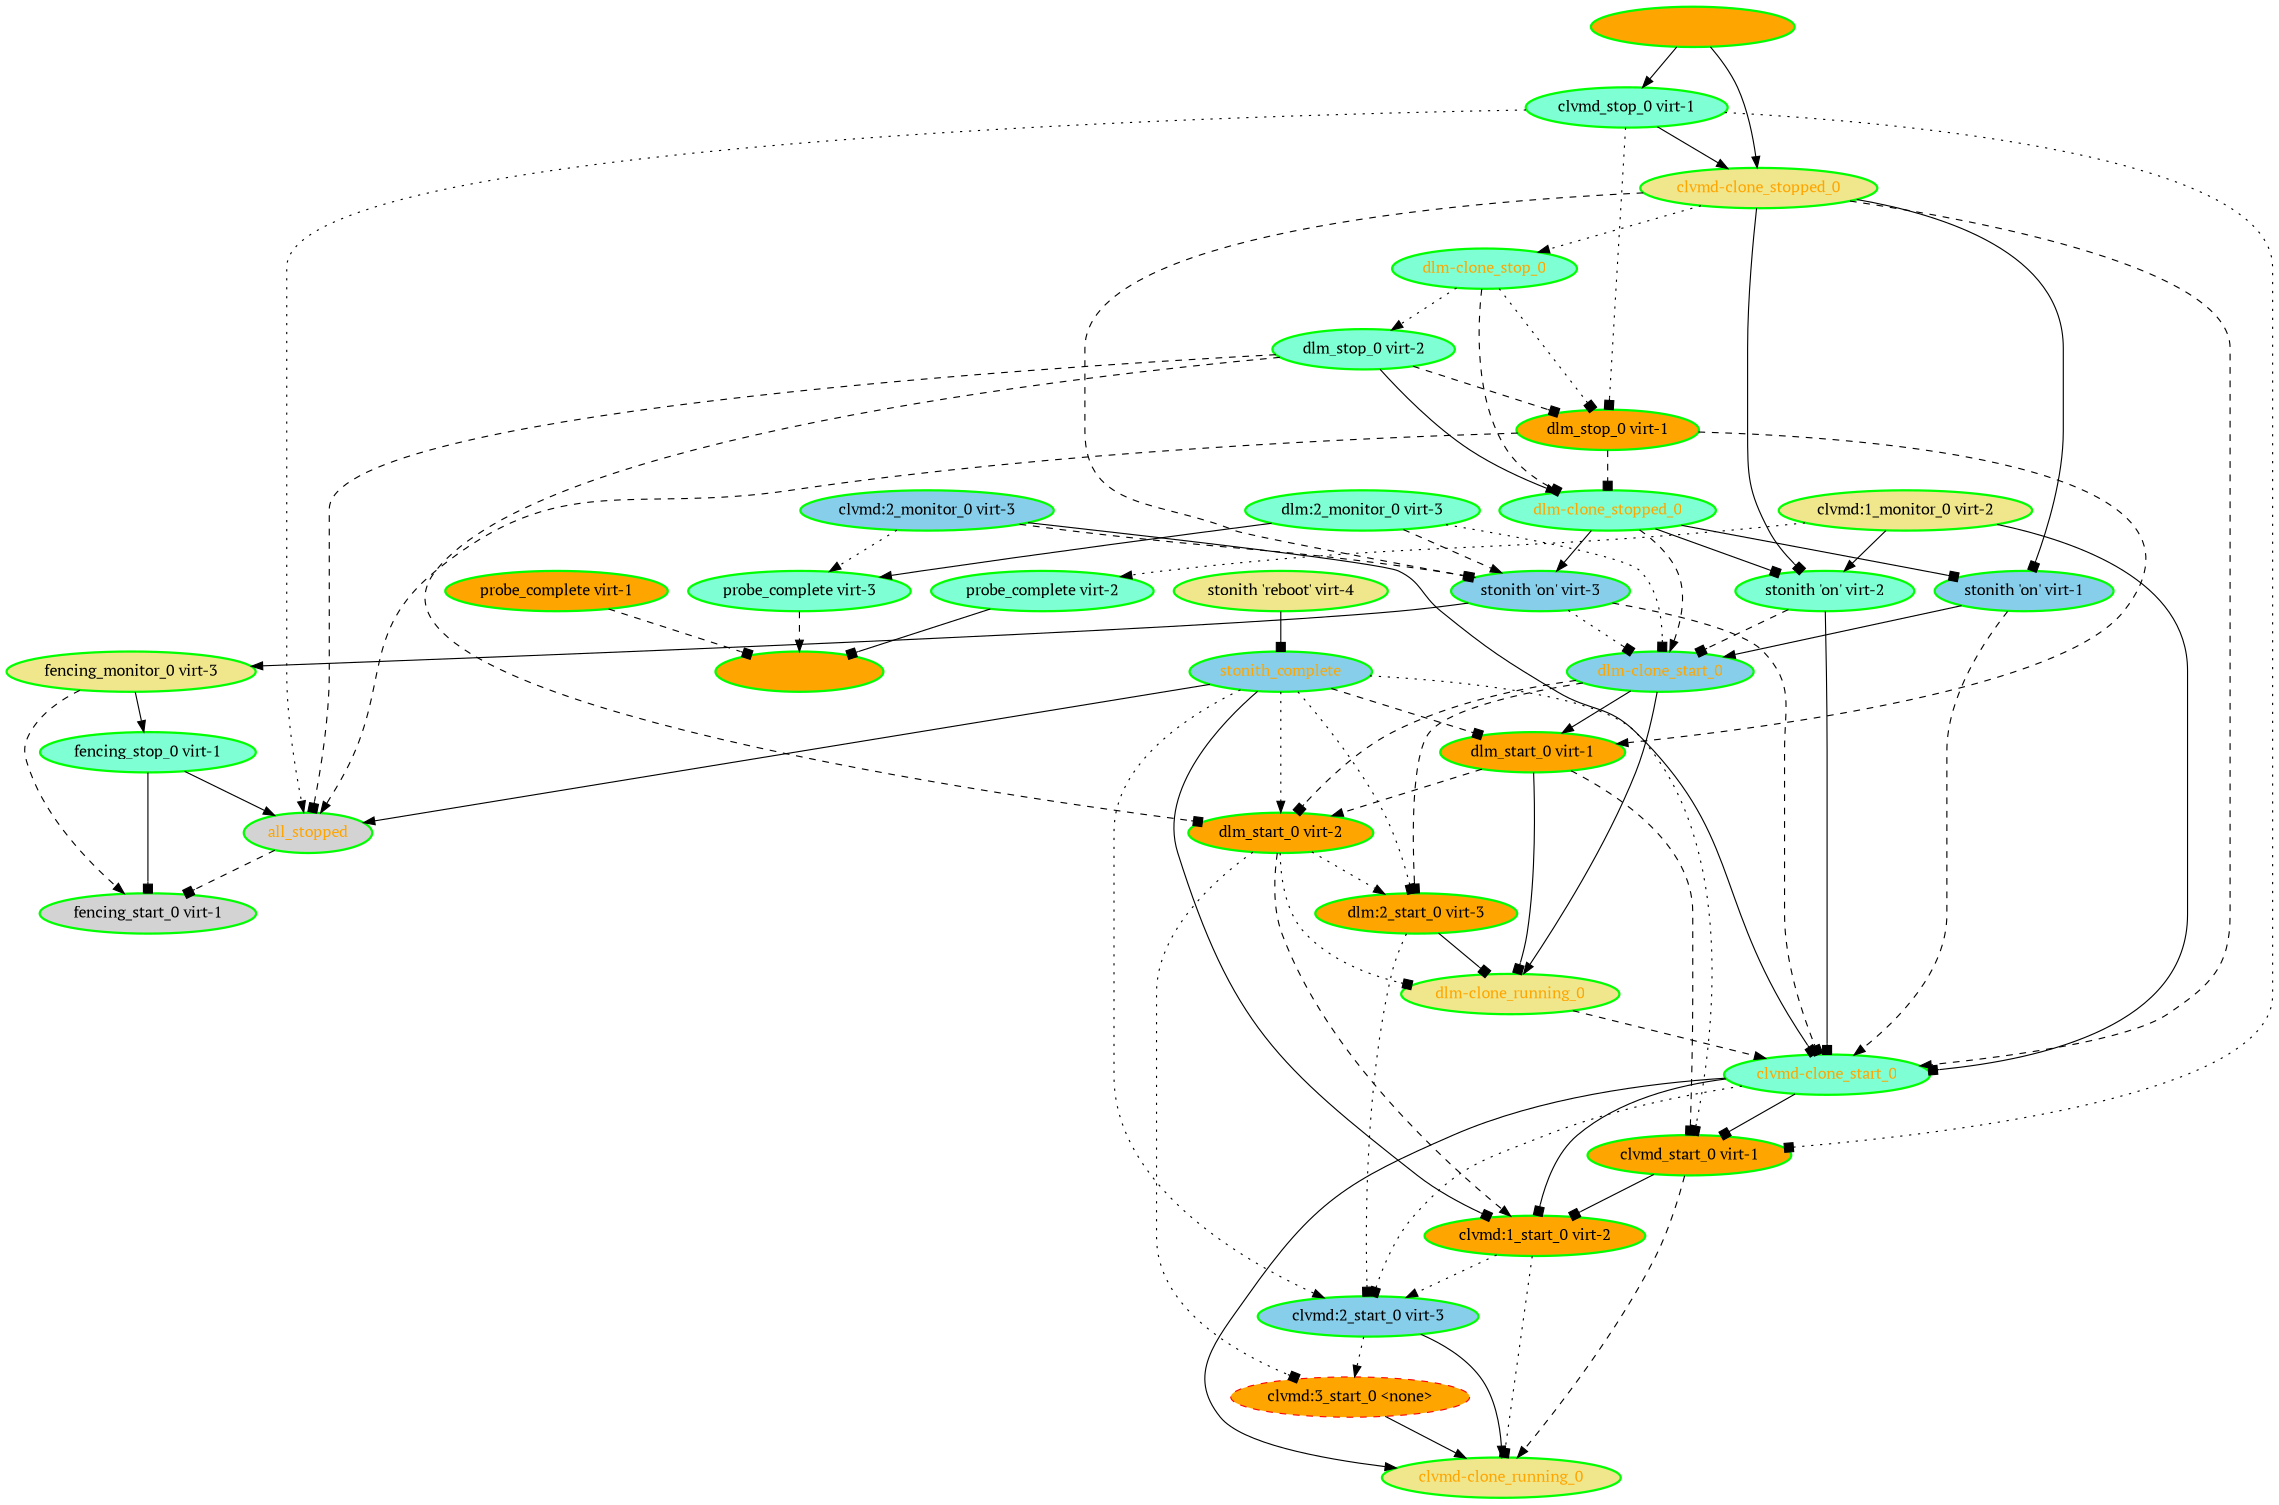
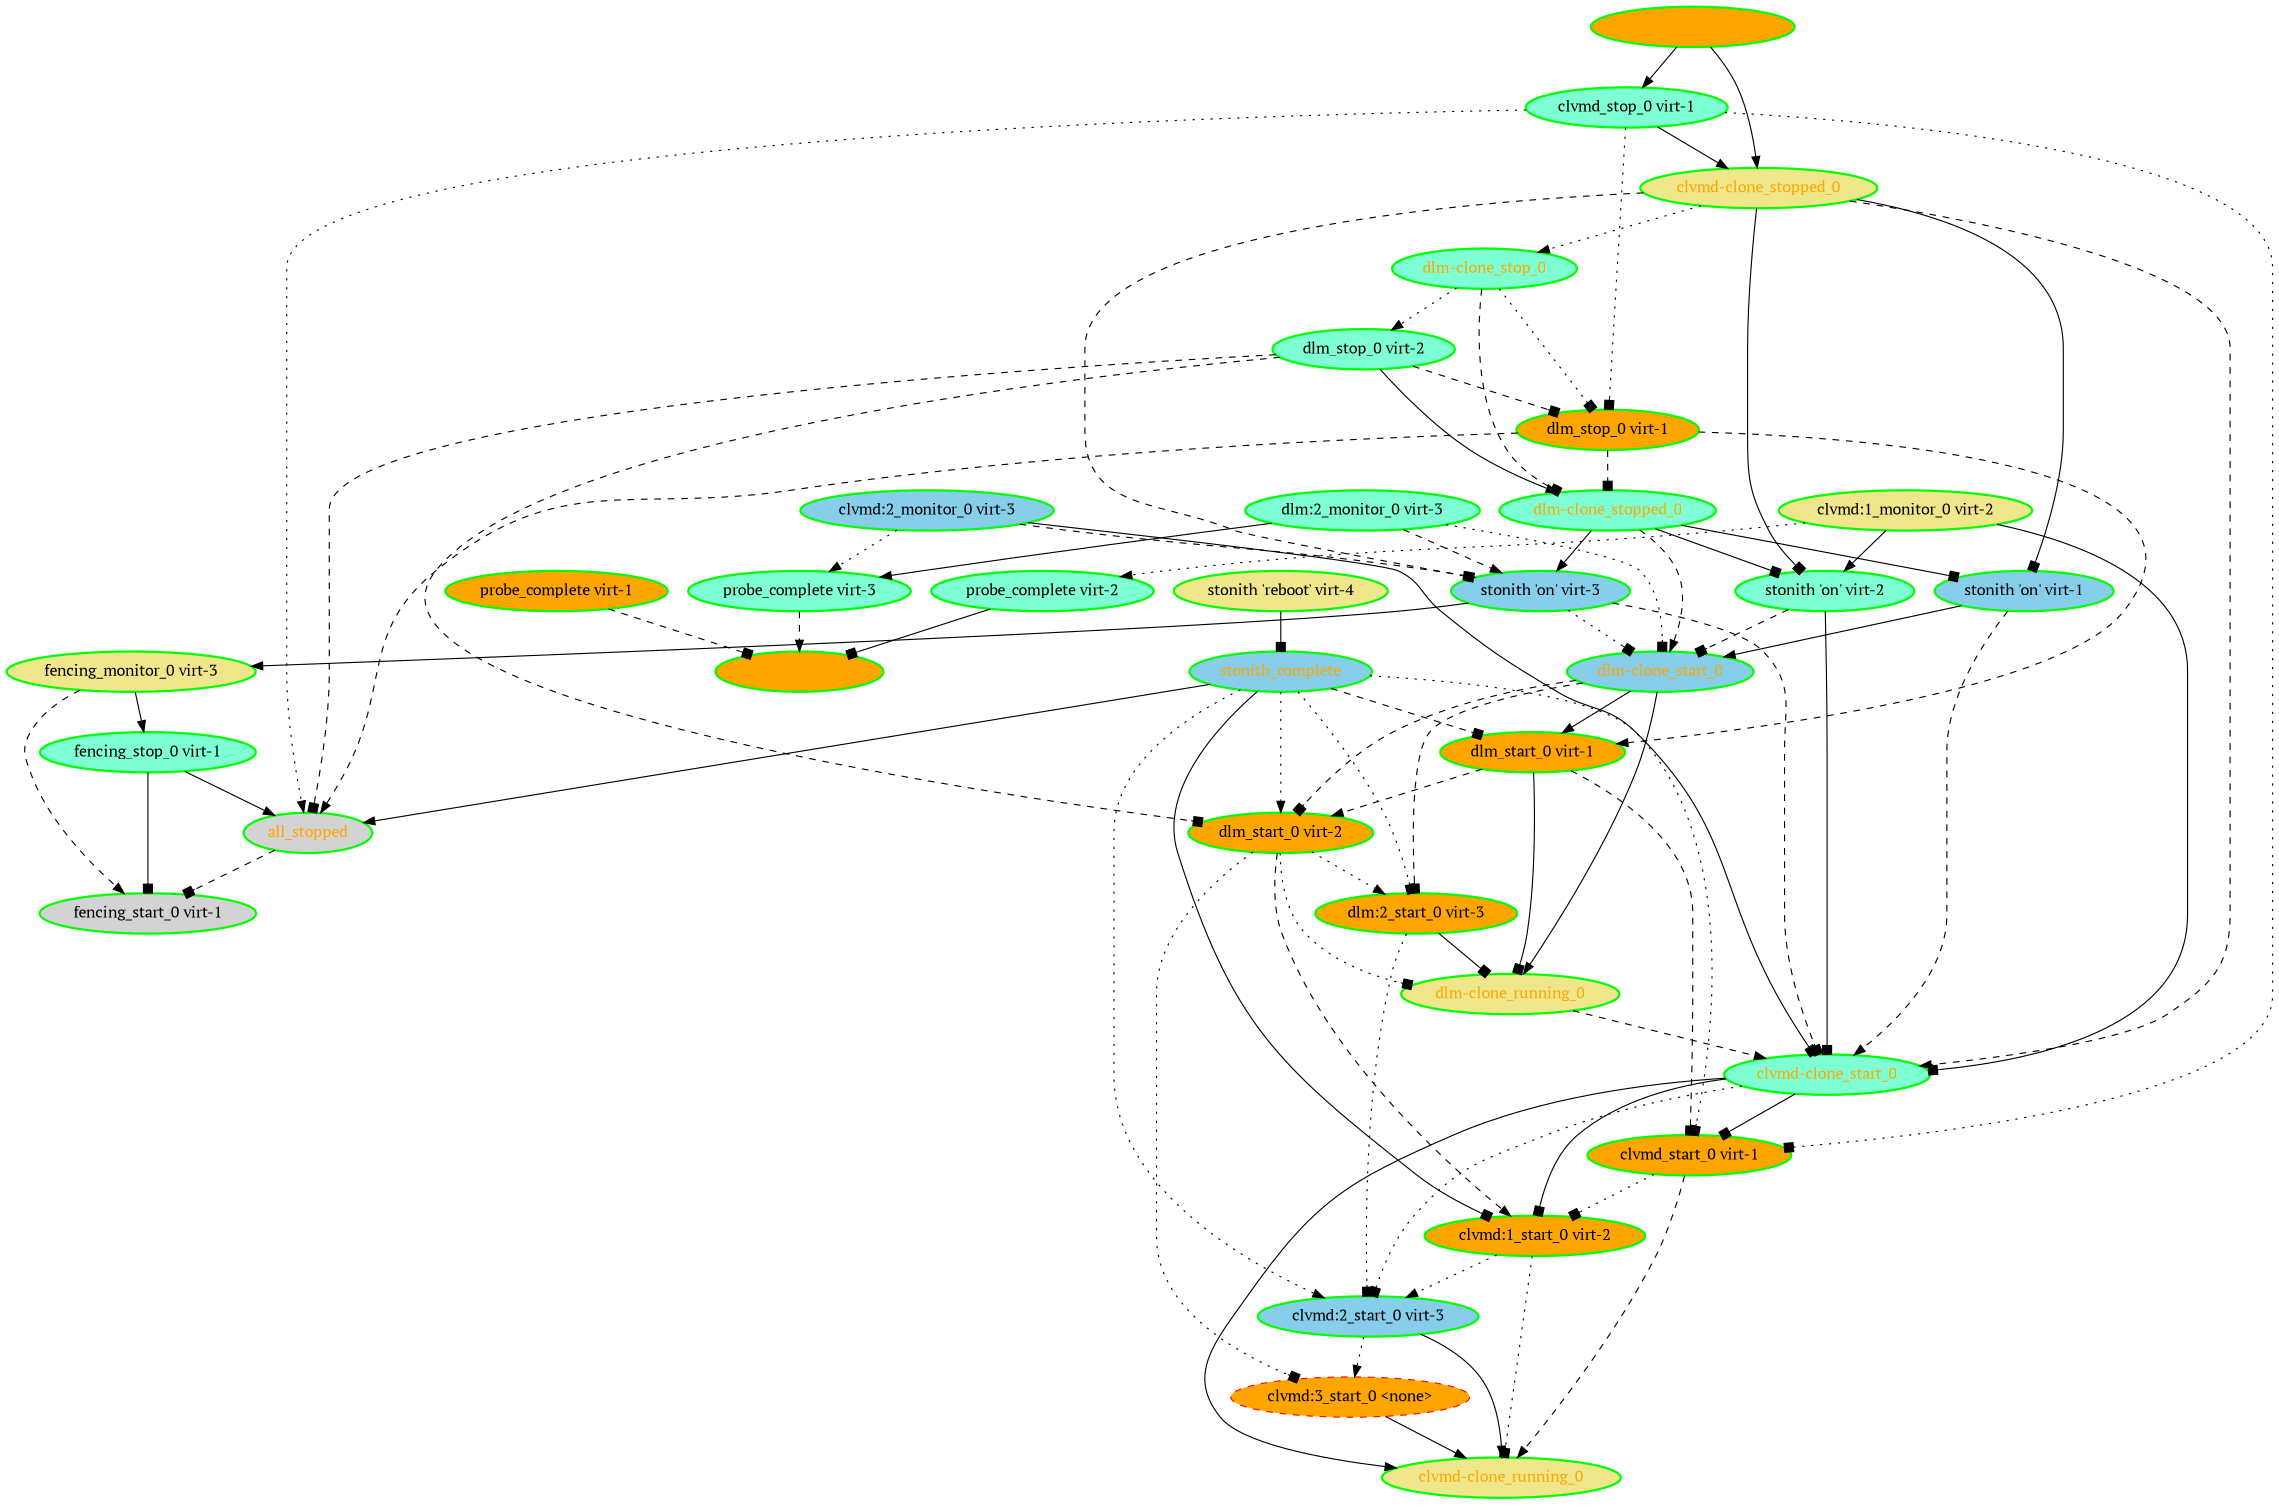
  digraph {
    fontname="PT Serif"
    node [color=green fillcolor=aquamarine fontcolor=black fontname="PT Serif" style="bold,filled"]
    edge [arrowhead=box fontname="PT Serif" style=solid]
    all_stopped [fillcolor=lightgrey fontcolor=orange]
    "fencing_start_0 virt-1" [fillcolor=lightgrey]
    "clvmd-clone_running_0" [fillcolor=khaki fontcolor=orange]
    "clvmd-clone_start_0" [fontcolor=orange]
    "clvmd:1_start_0 virt-2" [fillcolor=orange]
    "clvmd:2_start_0 virt-3" [fillcolor=skyblue]
    "clvmd_start_0 virt-1" [fillcolor=orange]
    "clvmd:3_start_0 <none>" [color=red fillcolor=orange style="dashed,filled"]
    "clvmd-clone_stop_0" [fillcolor=orange fontcolor=orange]
    "clvmd-clone_stopped_0" [fillcolor=khaki fontcolor=orange]
    "clvmd_stop_0 virt-1"
    "dlm-clone_stop_0" [fontcolor=orange]
    "stonith 'on' virt-1" [fillcolor=skyblue]
    "stonith 'on' virt-2"
    "stonith 'on' virt-3" [fillcolor=skyblue]
    "dlm_stop_0 virt-1" [fillcolor=orange]
    "dlm-clone_stopped_0" [fontcolor=orange]
    "dlm_stop_0 virt-2"
    "dlm-clone_start_0" [fillcolor=skyblue fontcolor=orange]
    "fencing_monitor_0 virt-3" [fillcolor=khaki]
    "dlm_start_0 virt-1" [fillcolor=orange]
    "dlm_start_0 virt-2" [fillcolor=orange]
    "dlm-clone_running_0" [fillcolor=khaki fontcolor=orange]
    "dlm:2_start_0 virt-3" [fillcolor=orange]
    "fencing_stop_0 virt-1"
    "clvmd:1_monitor_0 virt-2" [fillcolor=khaki]
    "probe_complete virt-2"
    probe_complete [fillcolor=orange fontcolor=orange]
    "clvmd:2_monitor_0 virt-3" [fillcolor=skyblue]
    "probe_complete virt-3"
    "dlm:2_monitor_0 virt-3"
    "probe_complete virt-1" [fillcolor=orange]
    "stonith 'reboot' virt-4" [fillcolor=khaki]
    stonith_complete [fillcolor=skyblue fontcolor=orange]
    all_stopped -> "fencing_start_0 virt-1" [style=dashed]
    "clvmd-clone_start_0" -> "clvmd-clone_running_0" [arrowhead=normal]
    "clvmd-clone_start_0" -> "clvmd:1_start_0 virt-2"
    "clvmd-clone_start_0" -> "clvmd:2_start_0 virt-3" [style=dotted]
    "clvmd-clone_start_0" -> "clvmd_start_0 virt-1"
    "clvmd:1_start_0 virt-2" -> "clvmd-clone_running_0" [style=dotted]
    "clvmd:1_start_0 virt-2" -> "clvmd:2_start_0 virt-3" [arrowhead=normal style=dotted]
    "clvmd:2_start_0 virt-3" -> "clvmd-clone_running_0" [arrowhead=normal]
    "clvmd:2_start_0 virt-3" -> "clvmd:3_start_0 <none>" [arrowhead=normal style=dotted]
    "clvmd_start_0 virt-1" -> "clvmd-clone_running_0" [arrowhead=normal style=dashed]
-   "clvmd_start_0 virt-1" -> "clvmd:1_start_0 virt-2"
+   "clvmd_start_0 virt-1" -> "clvmd:1_start_0 virt-2" [style=dotted]
    "clvmd:3_start_0 <none>" -> "clvmd-clone_running_0" [arrowhead=normal]
    "clvmd-clone_stop_0" -> "clvmd-clone_stopped_0" [arrowhead=normal]
    "clvmd-clone_stop_0" -> "clvmd_stop_0 virt-1" [arrowhead=normal]
    "clvmd-clone_stopped_0" -> "clvmd-clone_start_0" [arrowhead=normal style=dashed]
    "clvmd-clone_stopped_0" -> "dlm-clone_stop_0" [arrowhead=normal style=dotted]
    "clvmd-clone_stopped_0" -> "stonith 'on' virt-1"
    "clvmd-clone_stopped_0" -> "stonith 'on' virt-2"
    "clvmd-clone_stopped_0" -> "stonith 'on' virt-3" [style=dashed]
    "clvmd_stop_0 virt-1" -> all_stopped [arrowhead=normal style=dotted]
    "clvmd_stop_0 virt-1" -> "clvmd_start_0 virt-1" [style=dotted]
    "clvmd_stop_0 virt-1" -> "clvmd-clone_stopped_0" [arrowhead=normal]
    "clvmd_stop_0 virt-1" -> "dlm_stop_0 virt-1" [style=dotted]
    "dlm-clone_stop_0" -> "dlm_stop_0 virt-1" [style=dotted]
    "dlm-clone_stop_0" -> "dlm-clone_stopped_0" [style=dashed]
    "dlm-clone_stop_0" -> "dlm_stop_0 virt-2" [arrowhead=normal style=dotted]
    "stonith 'on' virt-1" -> "clvmd-clone_start_0" [arrowhead=normal style=dashed]
    "stonith 'on' virt-1" -> "dlm-clone_start_0" [arrowhead=normal]
    "stonith 'on' virt-2" -> "clvmd-clone_start_0"
    "stonith 'on' virt-2" -> "dlm-clone_start_0" [style=dashed]
    "stonith 'on' virt-3" -> "clvmd-clone_start_0" [style=dashed]
    "stonith 'on' virt-3" -> "dlm-clone_start_0" [style=dotted]
    "stonith 'on' virt-3" -> "fencing_monitor_0 virt-3" [arrowhead=normal]
    "dlm_stop_0 virt-1" -> all_stopped [arrowhead=normal style=dashed]
    "dlm_stop_0 virt-1" -> "dlm-clone_stopped_0" [style=dashed]
    "dlm_stop_0 virt-1" -> "dlm_start_0 virt-1" [arrowhead=normal style=dashed]
    "dlm-clone_stopped_0" -> "stonith 'on' virt-1"
    "dlm-clone_stopped_0" -> "stonith 'on' virt-2"
    "dlm-clone_stopped_0" -> "stonith 'on' virt-3" [arrowhead=normal]
    "dlm-clone_stopped_0" -> "dlm-clone_start_0" [arrowhead=normal style=dashed]
    "dlm_stop_0 virt-2" -> all_stopped [style=dashed]
    "dlm_stop_0 virt-2" -> "dlm_stop_0 virt-1" [style=dashed]
    "dlm_stop_0 virt-2" -> "dlm-clone_stopped_0" [arrowhead=normal]
    "dlm_stop_0 virt-2" -> "dlm_start_0 virt-2" [style=dashed]
    "dlm-clone_start_0" -> "dlm_start_0 virt-1" [arrowhead=normal]
    "dlm-clone_start_0" -> "dlm_start_0 virt-2" [style=dashed]
    "dlm-clone_start_0" -> "dlm-clone_running_0" [arrowhead=normal]
    "dlm-clone_start_0" -> "dlm:2_start_0 virt-3" [style=dashed]
    "fencing_monitor_0 virt-3" -> "fencing_start_0 virt-1" [arrowhead=normal style=dashed]
    "fencing_monitor_0 virt-3" -> "fencing_stop_0 virt-1" [arrowhead=normal]
    "dlm_start_0 virt-1" -> "clvmd_start_0 virt-1" [style=dashed]
    "dlm_start_0 virt-1" -> "dlm_start_0 virt-2" [arrowhead=normal style=dashed]
    "dlm_start_0 virt-1" -> "dlm-clone_running_0"
    "dlm_start_0 virt-2" -> "clvmd:1_start_0 virt-2" [arrowhead=normal style=dashed]
    "dlm_start_0 virt-2" -> "clvmd:3_start_0 <none>" [style=dotted]
    "dlm_start_0 virt-2" -> "dlm-clone_running_0" [style=dotted]
    "dlm_start_0 virt-2" -> "dlm:2_start_0 virt-3" [arrowhead=normal style=dotted]
    "dlm-clone_running_0" -> "clvmd-clone_start_0" [arrowhead=normal style=dashed]
    "dlm:2_start_0 virt-3" -> "clvmd:2_start_0 virt-3" [style=dotted]
    "dlm:2_start_0 virt-3" -> "dlm-clone_running_0"
    "fencing_stop_0 virt-1" -> all_stopped [arrowhead=normal]
    "fencing_stop_0 virt-1" -> "fencing_start_0 virt-1"
    "clvmd:1_monitor_0 virt-2" -> "clvmd-clone_start_0"
    "clvmd:1_monitor_0 virt-2" -> "stonith 'on' virt-2" [arrowhead=normal]
    "clvmd:1_monitor_0 virt-2" -> "probe_complete virt-2" [arrowhead=normal style=dotted]
    "probe_complete virt-2" -> probe_complete
    "clvmd:2_monitor_0 virt-3" -> "clvmd-clone_start_0"
    "clvmd:2_monitor_0 virt-3" -> "stonith 'on' virt-3" [arrowhead=normal style=dashed]
    "clvmd:2_monitor_0 virt-3" -> "probe_complete virt-3" [arrowhead=normal style=dotted]
    "probe_complete virt-3" -> probe_complete [arrowhead=normal style=dashed]
    "dlm:2_monitor_0 virt-3" -> "stonith 'on' virt-3" [arrowhead=normal style=dashed]
    "dlm:2_monitor_0 virt-3" -> "dlm-clone_start_0" [style=dotted]
    "dlm:2_monitor_0 virt-3" -> "probe_complete virt-3" [arrowhead=normal]
    "probe_complete virt-1" -> probe_complete [style=dashed]
    "stonith 'reboot' virt-4" -> stonith_complete
    stonith_complete -> all_stopped [arrowhead=normal]
    stonith_complete -> "clvmd:1_start_0 virt-2"
    stonith_complete -> "clvmd:2_start_0 virt-3" [arrowhead=normal style=dotted]
    stonith_complete -> "clvmd_start_0 virt-1" [style=dotted]
    stonith_complete -> "dlm_start_0 virt-1" [style=dashed]
    stonith_complete -> "dlm_start_0 virt-2" [arrowhead=normal style=dotted]
    stonith_complete -> "dlm:2_start_0 virt-3" [style=dotted]
  }
